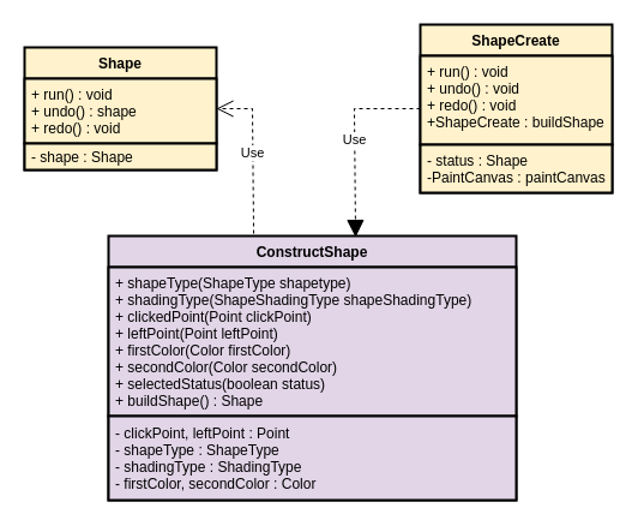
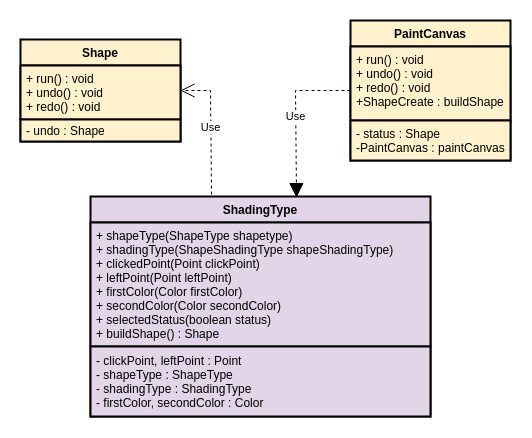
  <mxCell id="0" />
  <mxCell id="1" parent="0" />
- <mxCell id="2" value="ShapeCreate" style="swimlane;fontStyle=1;align=center;verticalAlign=top;childLayout=stackLayout;horizontal=1;startSize=26;horizontalStack=0;resizeParent=1;resizeParentMax=0;resizeLast=0;collapsible=1;marginBottom=0;strokeColor=#000000;strokeWidth=2;fillColor=#fff2cc;" parent="1" vertex="1"><mxGeometry x="350" y="20" width="160" height="140" as="geometry" /></mxCell>
+ <mxCell id="2" value="PaintCanvas" style="swimlane;fontStyle=1;align=center;verticalAlign=top;childLayout=stackLayout;horizontal=1;startSize=26;horizontalStack=0;resizeParent=1;resizeParentMax=0;resizeLast=0;collapsible=1;marginBottom=0;strokeColor=#000000;strokeWidth=2;fillColor=#fff2cc;" parent="1" vertex="1"><mxGeometry x="350" y="20" width="160" height="140" as="geometry" /></mxCell>
  <mxCell id="3" value="+ run() : void&#10;+ undo() : void&#10;+ redo() : void&#10;+ShapeCreate : buildShape" style="text;strokeColor=#000000;fillColor=#fff2cc;align=left;verticalAlign=top;spacingLeft=4;spacingRight=4;overflow=hidden;rotatable=0;points=[[0,0.5],[1,0.5]];portConstraint=eastwest;strokeWidth=2;" parent="2" vertex="1"><mxGeometry y="26" width="160" height="74" as="geometry" /></mxCell>
  <mxCell id="4" value="- status : Shape&#10;-PaintCanvas : paintCanvas" style="text;strokeColor=#000000;fillColor=#fff2cc;align=left;verticalAlign=middle;spacingLeft=4;spacingRight=4;overflow=hidden;rotatable=0;points=[[0,0.5],[1,0.5]];portConstraint=eastwest;strokeWidth=2;" parent="2" vertex="1"><mxGeometry y="100" width="160" height="40" as="geometry" /></mxCell>
- <mxCell id="5" value="ConstructShape" style="swimlane;fontStyle=1;align=center;verticalAlign=top;childLayout=stackLayout;horizontal=1;startSize=26;horizontalStack=0;resizeParent=1;resizeParentMax=0;resizeLast=0;collapsible=1;marginBottom=0;strokeColor=#000000;strokeWidth=2;fillColor=#e1d5e7;" parent="1" vertex="1"><mxGeometry x="90" y="196" width="340" height="220" as="geometry" /></mxCell>
+ <mxCell id="5" value="ShadingType" style="swimlane;fontStyle=1;align=center;verticalAlign=top;childLayout=stackLayout;horizontal=1;startSize=26;horizontalStack=0;resizeParent=1;resizeParentMax=0;resizeLast=0;collapsible=1;marginBottom=0;strokeColor=#000000;strokeWidth=2;fillColor=#e1d5e7;" parent="1" vertex="1"><mxGeometry x="90" y="196" width="340" height="220" as="geometry" /></mxCell>
  <mxCell id="6" value="+ shapeType(ShapeType shapetype)&#10;+ shadingType(ShapeShadingType shapeShadingType)&#10;+ clickedPoint(Point clickPoint)&#10;+ leftPoint(Point leftPoint)&#10;+ firstColor(Color firstColor)&#10;+ secondColor(Color secondColor)&#10;+ selectedStatus(boolean status)&#10;+ buildShape() : Shape&#10;" style="text;strokeColor=#000000;fillColor=#e1d5e7;align=left;verticalAlign=top;spacingLeft=4;spacingRight=4;overflow=hidden;rotatable=0;points=[[0,0.5],[1,0.5]];portConstraint=eastwest;strokeWidth=2;" parent="5" vertex="1"><mxGeometry y="26" width="340" height="124" as="geometry" /></mxCell>
  <mxCell id="7" value="- clickPoint, leftPoint : Point&#10;- shapeType : ShapeType&#10;- shadingType : ShadingType&#10;- firstColor, secondColor : Color" style="text;strokeColor=#000000;fillColor=#e1d5e7;align=left;verticalAlign=middle;spacingLeft=4;spacingRight=4;overflow=hidden;rotatable=0;points=[[0,0.5],[1,0.5]];portConstraint=eastwest;strokeWidth=2;" parent="5" vertex="1"><mxGeometry y="150" width="340" height="70" as="geometry" /></mxCell>
  <mxCell id="8" value="Shape" style="swimlane;fontStyle=1;align=center;verticalAlign=top;childLayout=stackLayout;horizontal=1;startSize=26;horizontalStack=0;resizeParent=1;resizeParentMax=0;resizeLast=0;collapsible=1;marginBottom=0;strokeColor=#000000;strokeWidth=2;fillColor=#fff2cc;" parent="1" vertex="1"><mxGeometry x="20" y="39" width="160" height="102" as="geometry" /></mxCell>
- <mxCell id="9" value="+ run() : void&#10;+ undo() : shape&#10;+ redo() : void" style="text;strokeColor=#000000;fillColor=#fff2cc;align=left;verticalAlign=top;spacingLeft=4;spacingRight=4;overflow=hidden;rotatable=0;points=[[0,0.5],[1,0.5]];portConstraint=eastwest;strokeWidth=2;" parent="8" vertex="1"><mxGeometry y="26" width="160" height="54" as="geometry" /></mxCell>
- <mxCell id="10" value="- shape : Shape" style="text;strokeColor=#000000;fillColor=#fff2cc;align=left;verticalAlign=middle;spacingLeft=4;spacingRight=4;overflow=hidden;rotatable=0;points=[[0,0.5],[1,0.5]];portConstraint=eastwest;strokeWidth=2;" parent="8" vertex="1"><mxGeometry y="80" width="160" height="22" as="geometry" /></mxCell>
+ <mxCell id="9" value="+ run() : void&#10;+ undo() : void&#10;+ redo() : void" style="text;strokeColor=#000000;fillColor=#fff2cc;align=left;verticalAlign=top;spacingLeft=4;spacingRight=4;overflow=hidden;rotatable=0;points=[[0,0.5],[1,0.5]];portConstraint=eastwest;strokeWidth=2;" parent="8" vertex="1"><mxGeometry y="26" width="160" height="54" as="geometry" /></mxCell>
+ <mxCell id="10" value="- undo : Shape" style="text;strokeColor=#000000;fillColor=#fff2cc;align=left;verticalAlign=middle;spacingLeft=4;spacingRight=4;overflow=hidden;rotatable=0;points=[[0,0.5],[1,0.5]];portConstraint=eastwest;strokeWidth=2;" parent="8" vertex="1"><mxGeometry y="80" width="160" height="22" as="geometry" /></mxCell>
  <mxCell id="11" value="Use" style="endArrow=block;endSize=12;dashed=1;html=1;rounded=0;exitX=0;exitY=0.5;exitDx=0;exitDy=0;entryX=0.606;entryY=0.005;entryDx=0;entryDy=0;entryPerimeter=0;" edge="1" parent="1" source="2" target="5"><mxGeometry width="160" relative="1" as="geometry"><mxPoint x="110" y="216" as="sourcePoint" /><mxPoint x="267" y="216" as="targetPoint" /><Array as="points"><mxPoint x="295" y="90" /></Array></mxGeometry></mxCell>
  <mxCell id="12" value="Use" style="endArrow=open;endSize=12;dashed=1;html=1;rounded=0;exitX=0.356;exitY=-0.009;exitDx=0;exitDy=0;entryX=1;entryY=0.5;entryDx=0;entryDy=0;exitPerimeter=0;" edge="1" parent="1" source="5" target="8"><mxGeometry width="160" relative="1" as="geometry"><mxPoint x="110" y="216" as="sourcePoint" /><mxPoint x="270" y="216" as="targetPoint" /><Array as="points"><mxPoint x="210" y="90" /></Array></mxGeometry></mxCell>
